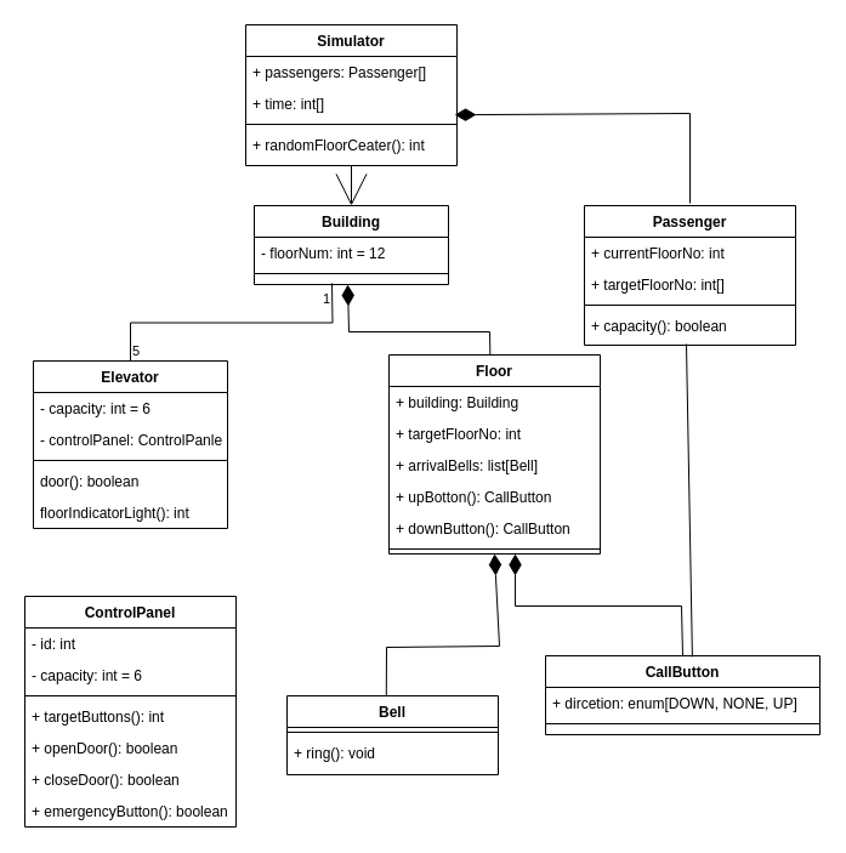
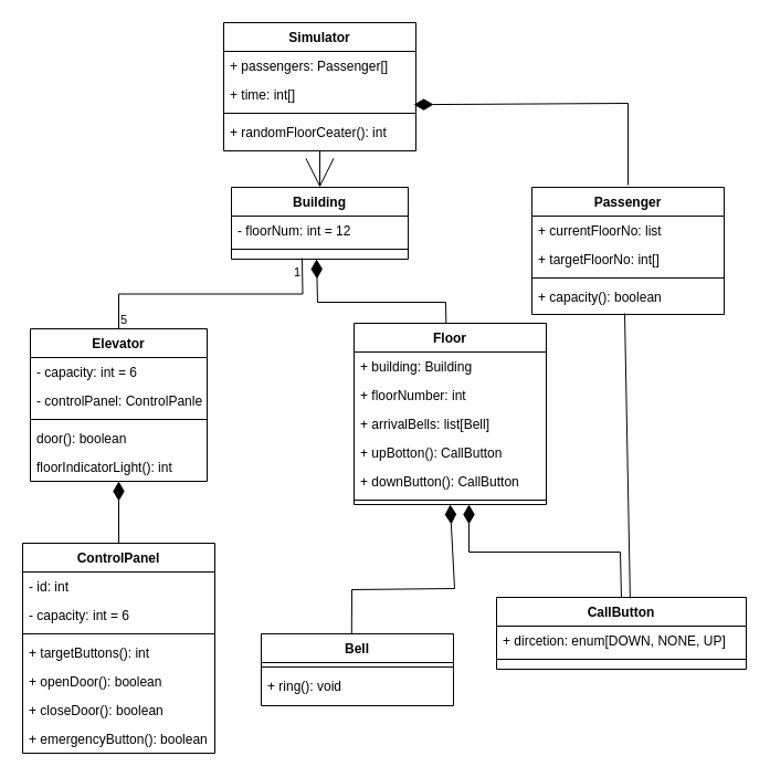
  <mxCell id="0" />
  <mxCell id="1" parent="0" />
  <mxCell id="2" value="Building" style="swimlane;fontStyle=1;align=center;verticalAlign=top;childLayout=stackLayout;horizontal=1;startSize=26;horizontalStack=0;resizeParent=1;resizeLast=0;collapsible=1;marginBottom=0;rounded=0;shadow=0;strokeWidth=1;" parent="1" vertex="1"><mxGeometry x="209" y="169" width="160" height="65" as="geometry"><mxRectangle x="230" y="140" width="160" height="26" as="alternateBounds" /></mxGeometry></mxCell>
  <mxCell id="3" value="- floorNum: int = 12" style="text;align=left;verticalAlign=top;spacingLeft=4;spacingRight=4;overflow=hidden;rotatable=0;points=[[0,0.5],[1,0.5]];portConstraint=eastwest;" parent="2" vertex="1"><mxGeometry y="26" width="160" height="26" as="geometry" /></mxCell>
  <mxCell id="4" value="" style="line;html=1;strokeWidth=1;align=left;verticalAlign=middle;spacingTop=-1;spacingLeft=3;spacingRight=3;rotatable=0;labelPosition=right;points=[];portConstraint=eastwest;" parent="2" vertex="1"><mxGeometry y="52" width="160" height="8" as="geometry" /></mxCell>
  <mxCell id="5" value="Elevator" style="swimlane;fontStyle=1;align=center;verticalAlign=top;childLayout=stackLayout;horizontal=1;startSize=26;horizontalStack=0;resizeParent=1;resizeLast=0;collapsible=1;marginBottom=0;rounded=0;shadow=0;strokeWidth=1;" vertex="1" parent="1"><mxGeometry x="27" y="297" width="160" height="138" as="geometry"><mxRectangle x="230" y="140" width="160" height="26" as="alternateBounds" /></mxGeometry></mxCell>
  <mxCell id="6" value="- capacity: int = 6" style="text;align=left;verticalAlign=top;spacingLeft=4;spacingRight=4;overflow=hidden;rotatable=0;points=[[0,0.5],[1,0.5]];portConstraint=eastwest;" vertex="1" parent="5"><mxGeometry y="26" width="160" height="26" as="geometry" /></mxCell>
  <mxCell id="7" value="- controlPanel: ControlPanle" style="text;align=left;verticalAlign=top;spacingLeft=4;spacingRight=4;overflow=hidden;rotatable=0;points=[[0,0.5],[1,0.5]];portConstraint=eastwest;" vertex="1" parent="5"><mxGeometry y="52" width="160" height="26" as="geometry" /></mxCell>
  <mxCell id="8" value="" style="line;html=1;strokeWidth=1;align=left;verticalAlign=middle;spacingTop=-1;spacingLeft=3;spacingRight=3;rotatable=0;labelPosition=right;points=[];portConstraint=eastwest;" vertex="1" parent="5"><mxGeometry y="78" width="160" height="8" as="geometry" /></mxCell>
  <mxCell id="9" value="door(): boolean" style="text;align=left;verticalAlign=top;spacingLeft=4;spacingRight=4;overflow=hidden;rotatable=0;points=[[0,0.5],[1,0.5]];portConstraint=eastwest;rounded=0;shadow=0;html=0;" vertex="1" parent="5"><mxGeometry y="86" width="160" height="26" as="geometry" /></mxCell>
  <mxCell id="10" value="floorIndicatorLight(): int" style="text;align=left;verticalAlign=top;spacingLeft=4;spacingRight=4;overflow=hidden;rotatable=0;points=[[0,0.5],[1,0.5]];portConstraint=eastwest;rounded=0;shadow=0;html=0;" vertex="1" parent="5"><mxGeometry y="112" width="160" height="26" as="geometry" /></mxCell>
  <mxCell id="11" value="" style="endArrow=none;html=1;edgeStyle=orthogonalEdgeStyle;rounded=0;exitX=0.5;exitY=0;exitDx=0;exitDy=0;" edge="1" parent="1" source="5"><mxGeometry relative="1" as="geometry"><mxPoint x="170" y="470" as="sourcePoint" /><mxPoint x="273" y="233" as="targetPoint" /></mxGeometry></mxCell>
  <mxCell id="12" value="5" style="edgeLabel;resizable=0;html=1;align=left;verticalAlign=bottom;" connectable="0" vertex="1" parent="11"><mxGeometry x="-1" relative="1" as="geometry" /></mxCell>
  <mxCell id="13" value="1" style="edgeLabel;resizable=0;html=1;align=right;verticalAlign=bottom;" connectable="0" vertex="1" parent="11"><mxGeometry x="1" relative="1" as="geometry"><mxPoint x="-1" y="21" as="offset" /></mxGeometry></mxCell>
  <mxCell id="14" value="ControlPanel" style="swimlane;fontStyle=1;align=center;verticalAlign=top;childLayout=stackLayout;horizontal=1;startSize=26;horizontalStack=0;resizeParent=1;resizeLast=0;collapsible=1;marginBottom=0;rounded=0;shadow=0;strokeWidth=1;" vertex="1" parent="1"><mxGeometry x="20" y="491" width="174" height="190" as="geometry"><mxRectangle x="230" y="140" width="160" height="26" as="alternateBounds" /></mxGeometry></mxCell>
  <mxCell id="15" value="- id: int" style="text;align=left;verticalAlign=top;spacingLeft=4;spacingRight=4;overflow=hidden;rotatable=0;points=[[0,0.5],[1,0.5]];portConstraint=eastwest;" vertex="1" parent="14"><mxGeometry y="26" width="174" height="26" as="geometry" /></mxCell>
  <mxCell id="16" value="- capacity: int = 6" style="text;align=left;verticalAlign=top;spacingLeft=4;spacingRight=4;overflow=hidden;rotatable=0;points=[[0,0.5],[1,0.5]];portConstraint=eastwest;" vertex="1" parent="14"><mxGeometry y="52" width="174" height="26" as="geometry" /></mxCell>
  <mxCell id="17" value="" style="line;html=1;strokeWidth=1;align=left;verticalAlign=middle;spacingTop=-1;spacingLeft=3;spacingRight=3;rotatable=0;labelPosition=right;points=[];portConstraint=eastwest;" vertex="1" parent="14"><mxGeometry y="78" width="174" height="8" as="geometry" /></mxCell>
  <mxCell id="18" value="+ targetButtons(): int" style="text;align=left;verticalAlign=top;spacingLeft=4;spacingRight=4;overflow=hidden;rotatable=0;points=[[0,0.5],[1,0.5]];portConstraint=eastwest;rounded=0;shadow=0;html=0;" vertex="1" parent="14"><mxGeometry y="86" width="174" height="26" as="geometry" /></mxCell>
  <mxCell id="19" value="+ openDoor(): boolean" style="text;align=left;verticalAlign=top;spacingLeft=4;spacingRight=4;overflow=hidden;rotatable=0;points=[[0,0.5],[1,0.5]];portConstraint=eastwest;rounded=0;shadow=0;html=0;" vertex="1" parent="14"><mxGeometry y="112" width="174" height="26" as="geometry" /></mxCell>
  <mxCell id="20" value="+ closeDoor(): boolean" style="text;align=left;verticalAlign=top;spacingLeft=4;spacingRight=4;overflow=hidden;rotatable=0;points=[[0,0.5],[1,0.5]];portConstraint=eastwest;rounded=0;shadow=0;html=0;" vertex="1" parent="14"><mxGeometry y="138" width="174" height="26" as="geometry" /></mxCell>
  <mxCell id="21" value="+ emergencyButton(): boolean" style="text;align=left;verticalAlign=top;spacingLeft=4;spacingRight=4;overflow=hidden;rotatable=0;points=[[0,0.5],[1,0.5]];portConstraint=eastwest;rounded=0;shadow=0;html=0;" vertex="1" parent="14"><mxGeometry y="164" width="174" height="26" as="geometry" /></mxCell>
+ <mxCell id="22" value="" style="endArrow=diamondThin;endFill=1;endSize=15;html=1;rounded=0;entryX=0.5;entryY=1;entryDx=0;entryDy=0;exitX=0.5;exitY=0;exitDx=0;exitDy=0;" edge="1" parent="1" source="14" target="5"><mxGeometry width="160" relative="1" as="geometry"><mxPoint x="107" y="554" as="sourcePoint" /><mxPoint x="206" y="602" as="targetPoint" /></mxGeometry></mxCell>
  <mxCell id="23" value="Floor" style="swimlane;fontStyle=1;align=center;verticalAlign=top;childLayout=stackLayout;horizontal=1;startSize=26;horizontalStack=0;resizeParent=1;resizeLast=0;collapsible=1;marginBottom=0;rounded=0;shadow=0;strokeWidth=1;" vertex="1" parent="1"><mxGeometry x="320" y="292" width="174" height="164" as="geometry"><mxRectangle x="230" y="140" width="160" height="26" as="alternateBounds" /></mxGeometry></mxCell>
  <mxCell id="24" value="+ building: Building" style="text;align=left;verticalAlign=top;spacingLeft=4;spacingRight=4;overflow=hidden;rotatable=0;points=[[0,0.5],[1,0.5]];portConstraint=eastwest;" vertex="1" parent="23"><mxGeometry y="26" width="174" height="26" as="geometry" /></mxCell>
- <mxCell id="25" value="+ targetFloorNo: int" style="text;align=left;verticalAlign=top;spacingLeft=4;spacingRight=4;overflow=hidden;rotatable=0;points=[[0,0.5],[1,0.5]];portConstraint=eastwest;" vertex="1" parent="23"><mxGeometry y="52" width="174" height="26" as="geometry" /></mxCell>
+ <mxCell id="25" value="+ floorNumber: int" style="text;align=left;verticalAlign=top;spacingLeft=4;spacingRight=4;overflow=hidden;rotatable=0;points=[[0,0.5],[1,0.5]];portConstraint=eastwest;" vertex="1" parent="23"><mxGeometry y="52" width="174" height="26" as="geometry" /></mxCell>
  <mxCell id="26" value="+ arrivalBells: list[Bell]" style="text;align=left;verticalAlign=top;spacingLeft=4;spacingRight=4;overflow=hidden;rotatable=0;points=[[0,0.5],[1,0.5]];portConstraint=eastwest;" vertex="1" parent="23"><mxGeometry y="78" width="174" height="26" as="geometry" /></mxCell>
  <mxCell id="27" value="+ upBotton(): CallButton" style="text;align=left;verticalAlign=top;spacingLeft=4;spacingRight=4;overflow=hidden;rotatable=0;points=[[0,0.5],[1,0.5]];portConstraint=eastwest;rounded=0;shadow=0;html=0;" vertex="1" parent="23"><mxGeometry y="104" width="174" height="26" as="geometry" /></mxCell>
  <mxCell id="28" value="+ downButton(): CallButton" style="text;align=left;verticalAlign=top;spacingLeft=4;spacingRight=4;overflow=hidden;rotatable=0;points=[[0,0.5],[1,0.5]];portConstraint=eastwest;rounded=0;shadow=0;html=0;" vertex="1" parent="23"><mxGeometry y="130" width="174" height="26" as="geometry" /></mxCell>
  <mxCell id="29" value="" style="line;html=1;strokeWidth=1;align=left;verticalAlign=middle;spacingTop=-1;spacingLeft=3;spacingRight=3;rotatable=0;labelPosition=right;points=[];portConstraint=eastwest;" vertex="1" parent="23"><mxGeometry y="156" width="174" height="8" as="geometry" /></mxCell>
  <mxCell id="30" value="CallButton" style="swimlane;fontStyle=1;align=center;verticalAlign=top;childLayout=stackLayout;horizontal=1;startSize=26;horizontalStack=0;resizeParent=1;resizeLast=0;collapsible=1;marginBottom=0;rounded=0;shadow=0;strokeWidth=1;" vertex="1" parent="1"><mxGeometry x="449" y="540" width="226" height="65" as="geometry"><mxRectangle x="230" y="140" width="160" height="26" as="alternateBounds" /></mxGeometry></mxCell>
  <mxCell id="31" value="+ dircetion: enum[DOWN, NONE, UP]" style="text;align=left;verticalAlign=top;spacingLeft=4;spacingRight=4;overflow=hidden;rotatable=0;points=[[0,0.5],[1,0.5]];portConstraint=eastwest;" vertex="1" parent="30"><mxGeometry y="26" width="226" height="26" as="geometry" /></mxCell>
  <mxCell id="32" value="" style="line;html=1;strokeWidth=1;align=left;verticalAlign=middle;spacingTop=-1;spacingLeft=3;spacingRight=3;rotatable=0;labelPosition=right;points=[];portConstraint=eastwest;" vertex="1" parent="30"><mxGeometry y="52" width="226" height="8" as="geometry" /></mxCell>
  <mxCell id="33" value="" style="endArrow=diamondThin;endFill=1;endSize=15;html=1;rounded=0;entryX=0.5;entryY=1;entryDx=0;entryDy=0;exitX=0.47;exitY=0.032;exitDx=0;exitDy=0;exitPerimeter=0;" edge="1" parent="1" source="34" target="23"><mxGeometry width="160" relative="1" as="geometry"><mxPoint x="318" y="570" as="sourcePoint" /><mxPoint x="117" y="512" as="targetPoint" /><Array as="points"><mxPoint x="318" y="533" /><mxPoint x="411" y="532" /></Array></mxGeometry></mxCell>
  <mxCell id="34" value="Bell" style="swimlane;fontStyle=1;align=center;verticalAlign=top;childLayout=stackLayout;horizontal=1;startSize=26;horizontalStack=0;resizeParent=1;resizeLast=0;collapsible=1;marginBottom=0;rounded=0;shadow=0;strokeWidth=1;" vertex="1" parent="1"><mxGeometry x="236" y="573" width="174" height="65" as="geometry"><mxRectangle x="230" y="140" width="160" height="26" as="alternateBounds" /></mxGeometry></mxCell>
  <mxCell id="35" value="" style="line;html=1;strokeWidth=1;align=left;verticalAlign=middle;spacingTop=-1;spacingLeft=3;spacingRight=3;rotatable=0;labelPosition=right;points=[];portConstraint=eastwest;" vertex="1" parent="34"><mxGeometry y="26" width="174" height="8" as="geometry" /></mxCell>
  <mxCell id="36" value="+ ring(): void" style="text;align=left;verticalAlign=top;spacingLeft=4;spacingRight=4;overflow=hidden;rotatable=0;points=[[0,0.5],[1,0.5]];portConstraint=eastwest;" vertex="1" parent="34"><mxGeometry y="34" width="174" height="26" as="geometry" /></mxCell>
  <mxCell id="37" value="" style="endArrow=diamondThin;endFill=1;endSize=15;html=1;rounded=0;exitX=0.5;exitY=0;exitDx=0;exitDy=0;" edge="1" parent="1" source="30"><mxGeometry width="160" relative="1" as="geometry"><mxPoint x="525" y="517" as="sourcePoint" /><mxPoint x="424" y="456" as="targetPoint" /><Array as="points"><mxPoint x="561" y="499" /><mxPoint x="424" y="499" /></Array></mxGeometry></mxCell>
  <mxCell id="38" value="" style="endArrow=diamondThin;endFill=1;endSize=15;html=1;rounded=0;exitX=0.479;exitY=0;exitDx=0;exitDy=0;exitPerimeter=0;" edge="1" parent="1" source="23"><mxGeometry width="160" relative="1" as="geometry"><mxPoint x="401" y="289" as="sourcePoint" /><mxPoint x="286" y="234" as="targetPoint" /><Array as="points"><mxPoint x="403" y="273" /><mxPoint x="287" y="273" /></Array></mxGeometry></mxCell>
  <mxCell id="39" value="Passenger" style="swimlane;fontStyle=1;align=center;verticalAlign=top;childLayout=stackLayout;horizontal=1;startSize=26;horizontalStack=0;resizeParent=1;resizeLast=0;collapsible=1;marginBottom=0;rounded=0;shadow=0;strokeWidth=1;" vertex="1" parent="1"><mxGeometry x="481" y="169" width="174" height="115" as="geometry"><mxRectangle x="230" y="140" width="160" height="26" as="alternateBounds" /></mxGeometry></mxCell>
- <mxCell id="40" value="+ currentFloorNo: int" style="text;align=left;verticalAlign=top;spacingLeft=4;spacingRight=4;overflow=hidden;rotatable=0;points=[[0,0.5],[1,0.5]];portConstraint=eastwest;" vertex="1" parent="39"><mxGeometry y="26" width="174" height="26" as="geometry" /></mxCell>
+ <mxCell id="40" value="+ currentFloorNo: list" style="text;align=left;verticalAlign=top;spacingLeft=4;spacingRight=4;overflow=hidden;rotatable=0;points=[[0,0.5],[1,0.5]];portConstraint=eastwest;" vertex="1" parent="39"><mxGeometry y="26" width="174" height="26" as="geometry" /></mxCell>
  <mxCell id="41" value="+ targetFloorNo: int[]" style="text;align=left;verticalAlign=top;spacingLeft=4;spacingRight=4;overflow=hidden;rotatable=0;points=[[0,0.5],[1,0.5]];portConstraint=eastwest;" vertex="1" parent="39"><mxGeometry y="52" width="174" height="26" as="geometry" /></mxCell>
  <mxCell id="42" value="" style="line;html=1;strokeWidth=1;align=left;verticalAlign=middle;spacingTop=-1;spacingLeft=3;spacingRight=3;rotatable=0;labelPosition=right;points=[];portConstraint=eastwest;" vertex="1" parent="39"><mxGeometry y="78" width="174" height="8" as="geometry" /></mxCell>
  <mxCell id="43" value="+ capacity(): boolean" style="text;align=left;verticalAlign=top;spacingLeft=4;spacingRight=4;overflow=hidden;rotatable=0;points=[[0,0.5],[1,0.5]];portConstraint=eastwest;rounded=0;shadow=0;html=0;" vertex="1" parent="39"><mxGeometry y="86" width="174" height="26" as="geometry" /></mxCell>
  <mxCell id="44" value="Simulator" style="swimlane;fontStyle=1;align=center;verticalAlign=top;childLayout=stackLayout;horizontal=1;startSize=26;horizontalStack=0;resizeParent=1;resizeLast=0;collapsible=1;marginBottom=0;rounded=0;shadow=0;strokeWidth=1;" vertex="1" parent="1"><mxGeometry x="202" y="20" width="174" height="116" as="geometry"><mxRectangle x="230" y="140" width="160" height="26" as="alternateBounds" /></mxGeometry></mxCell>
  <mxCell id="45" value="+ passengers: Passenger[]" style="text;align=left;verticalAlign=top;spacingLeft=4;spacingRight=4;overflow=hidden;rotatable=0;points=[[0,0.5],[1,0.5]];portConstraint=eastwest;" vertex="1" parent="44"><mxGeometry y="26" width="174" height="26" as="geometry" /></mxCell>
  <mxCell id="46" value="+ time: int[]" style="text;align=left;verticalAlign=top;spacingLeft=4;spacingRight=4;overflow=hidden;rotatable=0;points=[[0,0.5],[1,0.5]];portConstraint=eastwest;" vertex="1" parent="44"><mxGeometry y="52" width="174" height="26" as="geometry" /></mxCell>
  <mxCell id="47" value="" style="line;html=1;strokeWidth=1;align=left;verticalAlign=middle;spacingTop=-1;spacingLeft=3;spacingRight=3;rotatable=0;labelPosition=right;points=[];portConstraint=eastwest;" vertex="1" parent="44"><mxGeometry y="78" width="174" height="8" as="geometry" /></mxCell>
  <mxCell id="48" value="+ randomFloorCeater(): int" style="text;align=left;verticalAlign=top;spacingLeft=4;spacingRight=4;overflow=hidden;rotatable=0;points=[[0,0.5],[1,0.5]];portConstraint=eastwest;rounded=0;shadow=0;html=0;" vertex="1" parent="44"><mxGeometry y="86" width="174" height="26" as="geometry" /></mxCell>
  <mxCell id="49" value="" style="endArrow=open;endFill=0;endSize=24;html=1;rounded=0;entryX=0.5;entryY=0;entryDx=0;entryDy=0;exitX=0.5;exitY=1;exitDx=0;exitDy=0;" edge="1" parent="1" source="44" target="2"><mxGeometry width="160" relative="1" as="geometry"><mxPoint x="282" y="158" as="sourcePoint" /><mxPoint x="514" y="213" as="targetPoint" /></mxGeometry></mxCell>
  <mxCell id="50" value="" style="endArrow=diamondThin;endFill=1;endSize=15;html=1;rounded=0;entryX=0.989;entryY=0.853;entryDx=0;entryDy=0;entryPerimeter=0;" edge="1" parent="1" target="46"><mxGeometry width="160" relative="1" as="geometry"><mxPoint x="568" y="167" as="sourcePoint" /><mxPoint x="383" y="93" as="targetPoint" /><Array as="points"><mxPoint x="568" y="93" /></Array></mxGeometry></mxCell>
  <mxCell id="51" value="" style="endArrow=none;endFill=0;endSize=24;html=1;rounded=0;entryX=0.535;entryY=0.013;entryDx=0;entryDy=0;entryPerimeter=0;" edge="1" parent="1" target="30"><mxGeometry width="160" relative="1" as="geometry"><mxPoint x="565" y="283" as="sourcePoint" /><mxPoint x="568" y="538" as="targetPoint" /></mxGeometry></mxCell>
